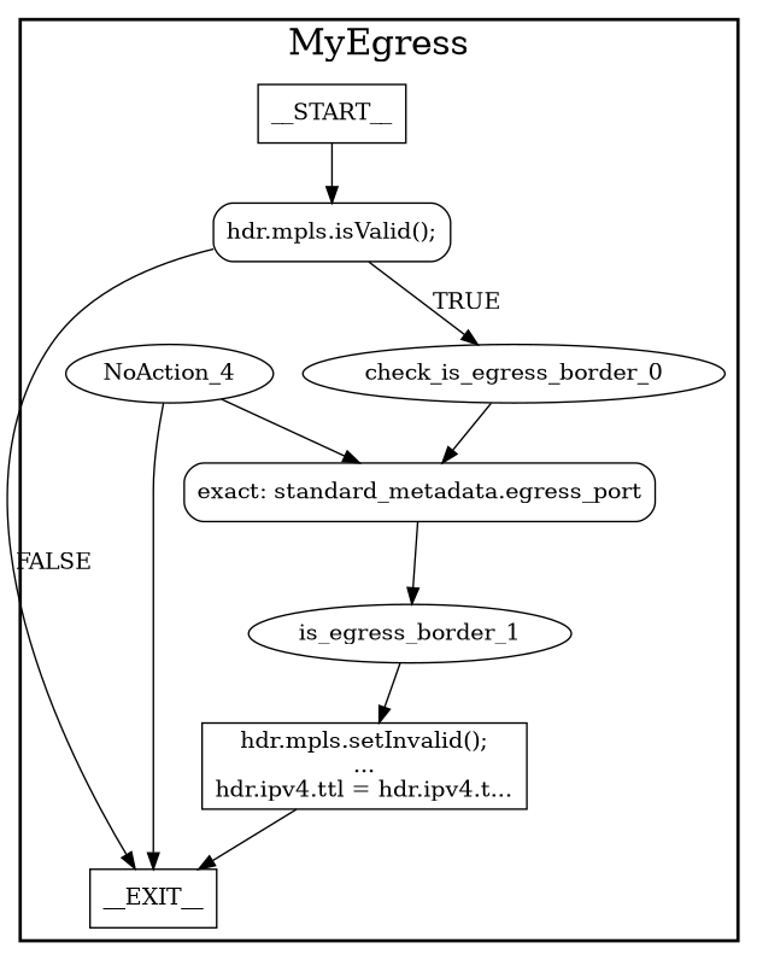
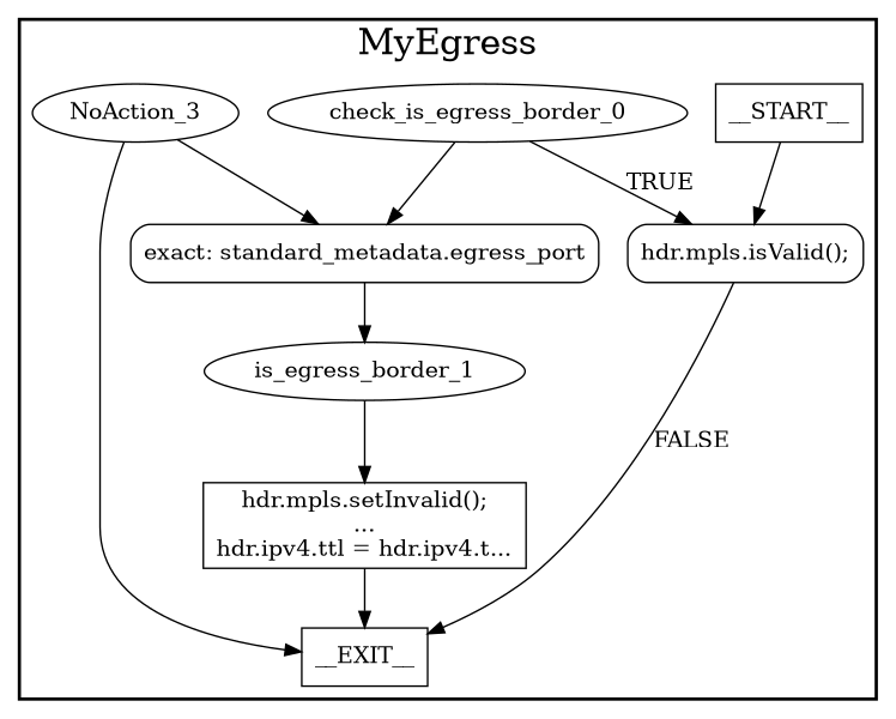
  digraph {
    node [shape=rectangle style=solid]
    n1 [label=__START__]
    n2 [label="hdr.mpls.isValid();" style=rounded]
    n3 [label=__EXIT__]
    n4 [label=check_is_egress_border_0 shape=ellipse]
    n5 [label="exact: standard_metadata.egress_port\n" style=rounded]
-   n6 [label=NoAction_4 shape=ellipse]
+   n6 [label=NoAction_3 shape=ellipse]
    n7 [label=is_egress_border_1 shape=ellipse]
    n8 [label="hdr.mpls.setInvalid();\n...\nhdr.ipv4.ttl = hdr.ipv4.t..."]
    subgraph cluster_1 {
      fontsize="22pt"
      label=MyEgress
      style=bold
      n1
      n2
      n3
      n4
      n5
      n6
      n7
      n8
    }
    n1 -> n2
    n2 -> n3 [label=FALSE]
-   n2 -> n4 [label=TRUE]
+   n4 -> n2 [label=TRUE]
    n4 -> n5
    n5 -> n7
    n6 -> n3
    n6 -> n5
    n7 -> n8
    n8 -> n3
  }
